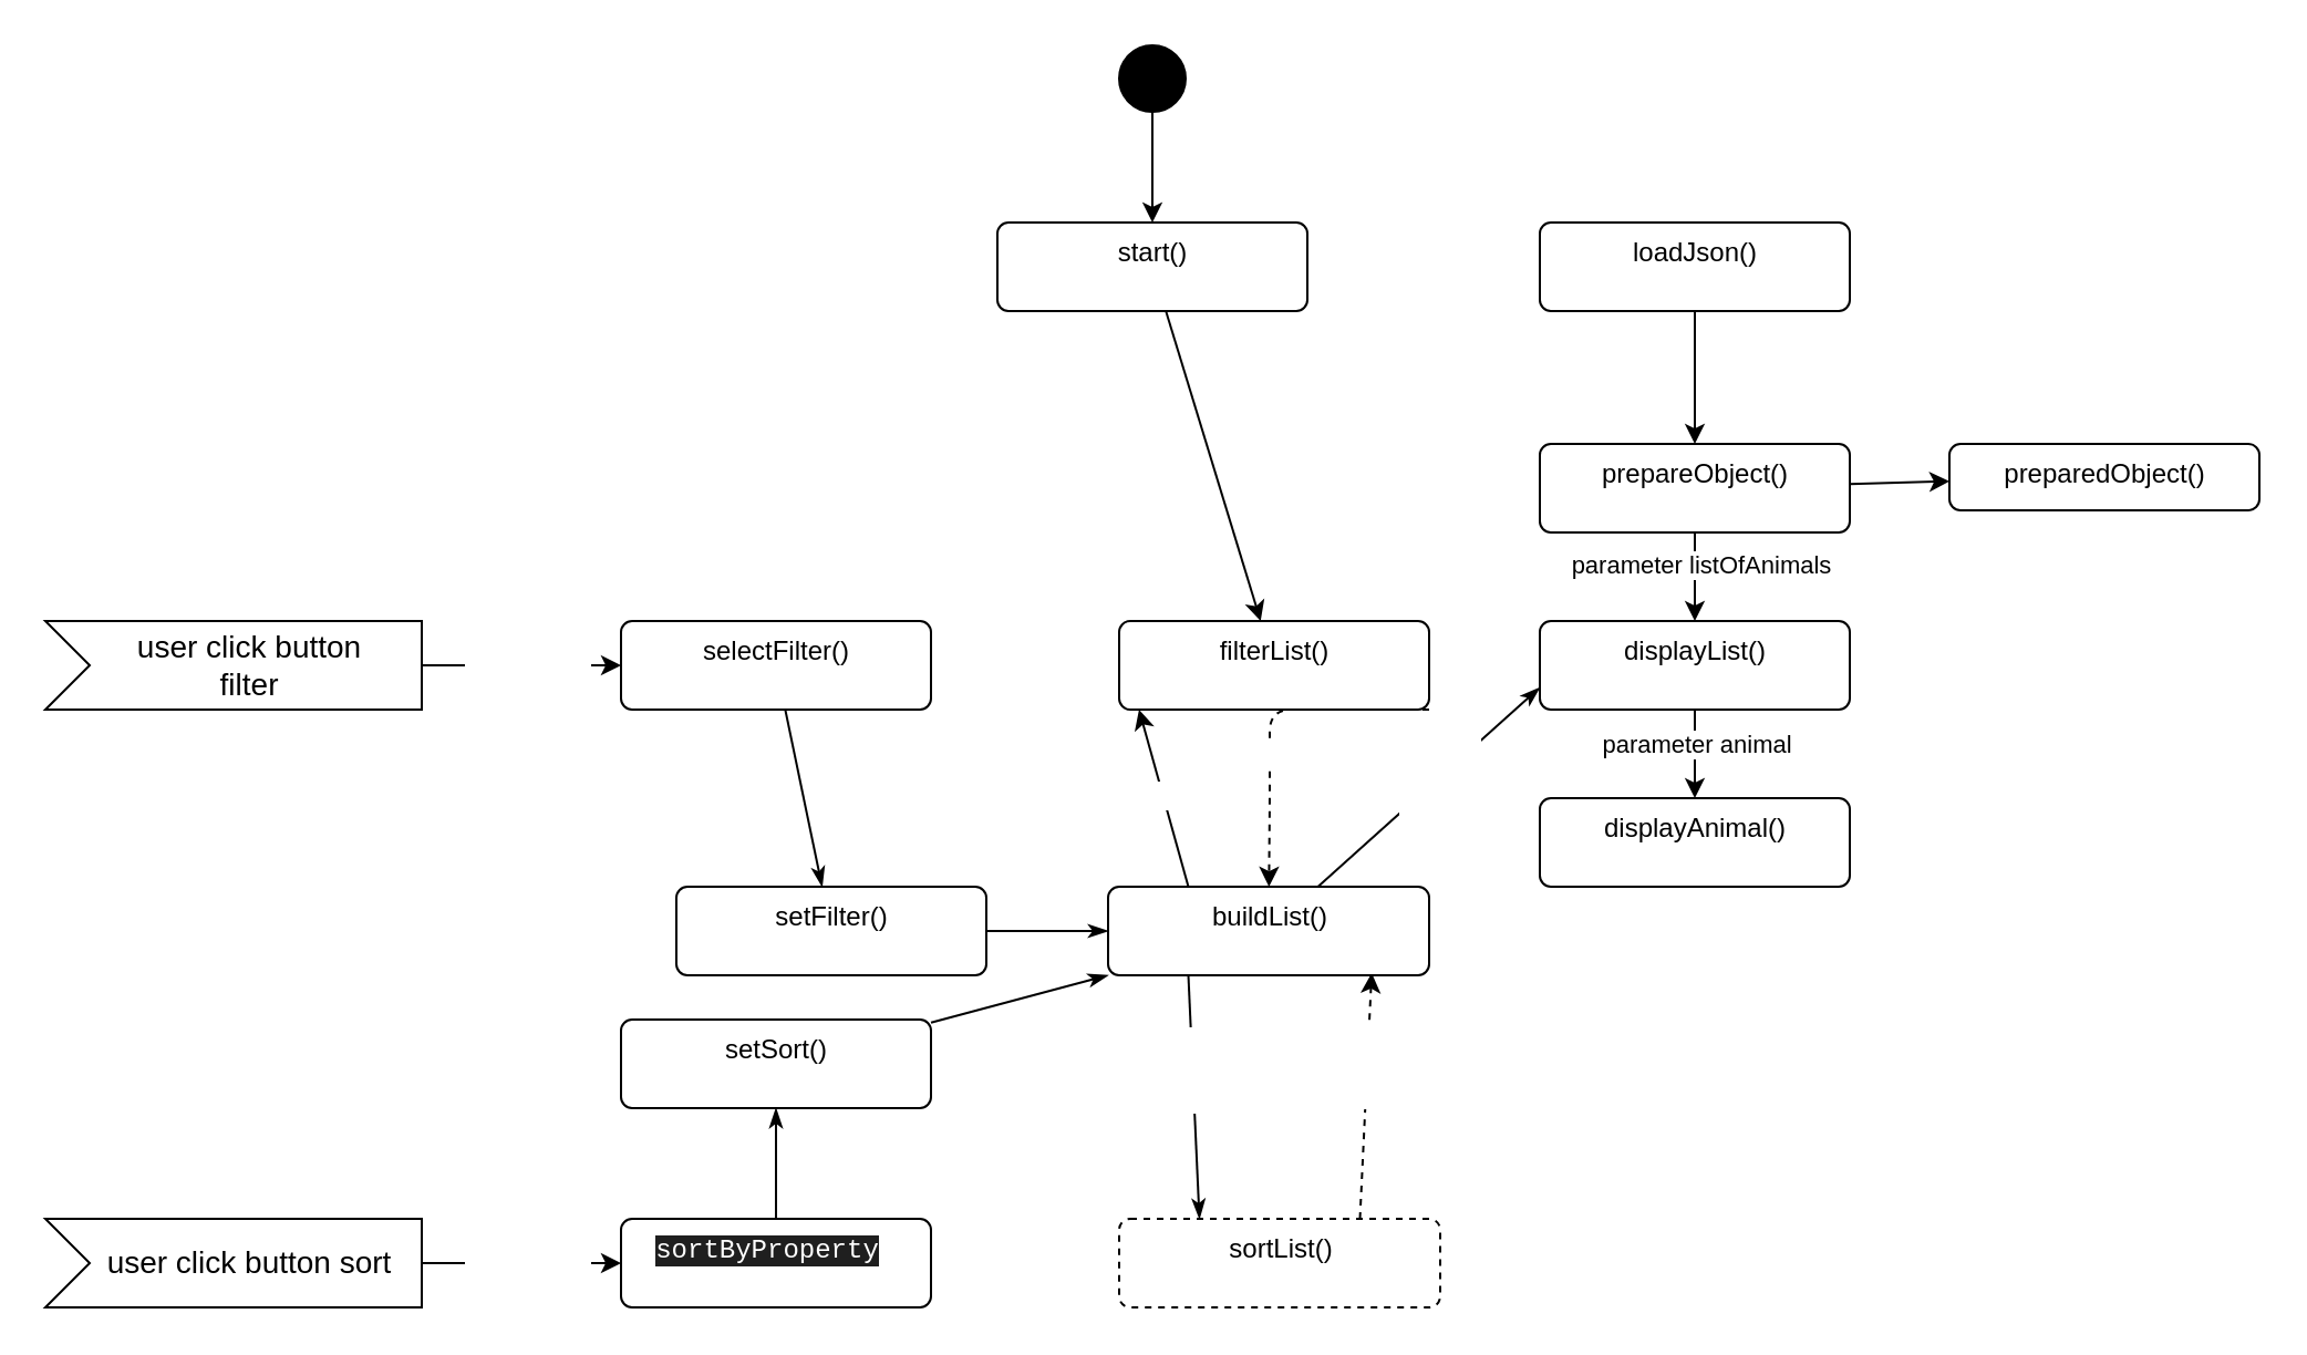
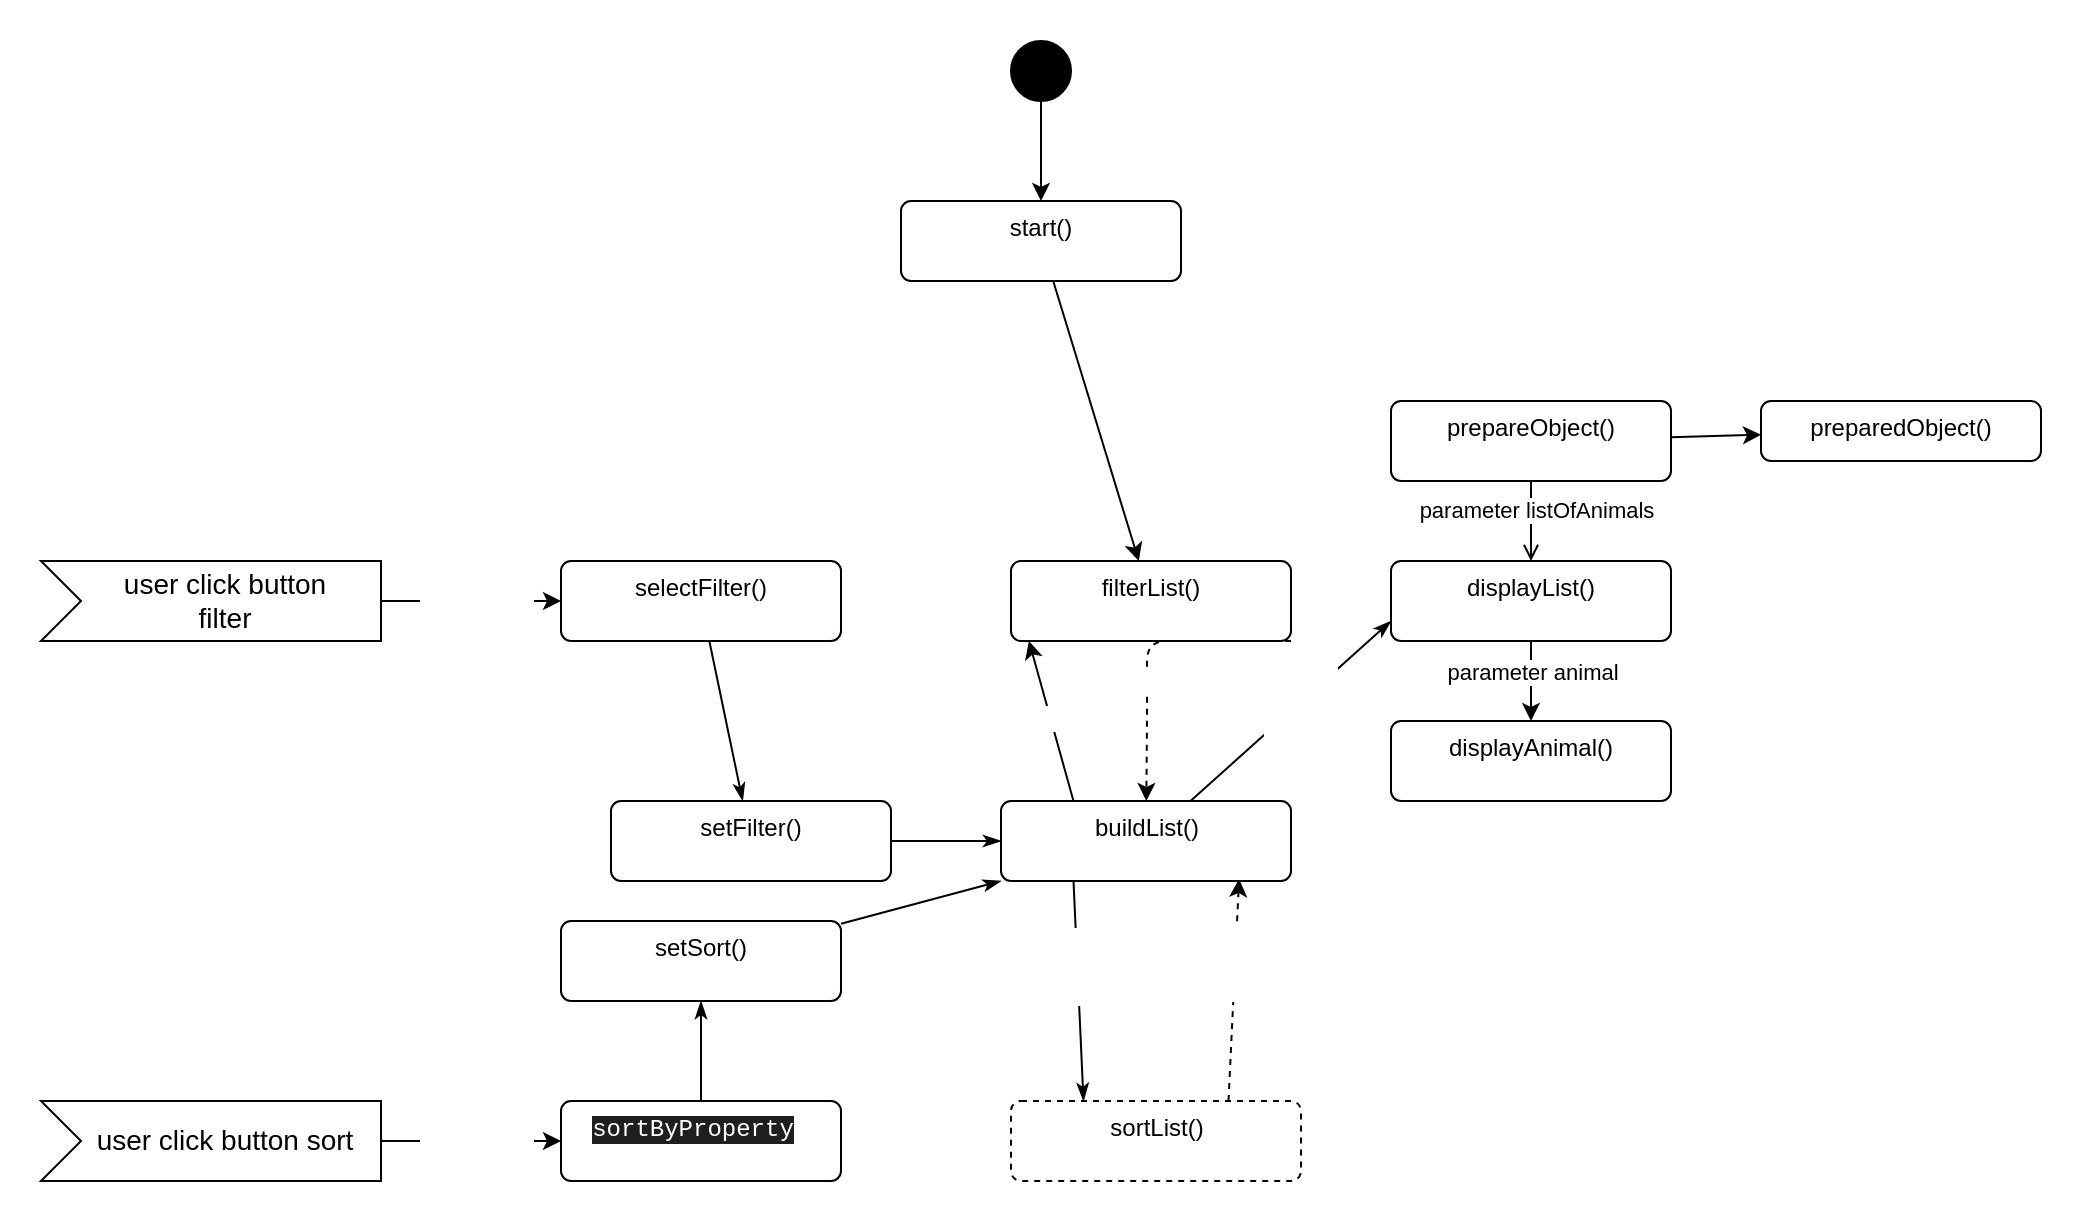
  <mxCell id="0" />
  <mxCell id="1" parent="0" />
  <mxCell id="2" value="" style="edgeStyle=none;html=1;" parent="1" source="3" target="5" edge="1"><mxGeometry relative="1" as="geometry" /></mxCell>
  <mxCell id="3" value="" style="ellipse;fillColor=strokeColor;" parent="1" vertex="1"><mxGeometry x="505" y="20" width="30" height="30" as="geometry" /></mxCell>
  <mxCell id="4" value="" style="edgeStyle=none;html=1;" parent="1" source="5" target="18" edge="1"><mxGeometry relative="1" as="geometry" /></mxCell>
  <mxCell id="5" value="start()" style="html=1;align=center;verticalAlign=top;rounded=1;absoluteArcSize=1;arcSize=10;dashed=0;" parent="1" vertex="1"><mxGeometry x="450" y="100" width="140" height="40" as="geometry" /></mxCell>
- <mxCell id="6" value="" style="edgeStyle=none;html=1;" parent="1" source="7" target="11" edge="1"><mxGeometry relative="1" as="geometry" /></mxCell>
- <mxCell id="7" value="loadJson()" style="html=1;align=center;verticalAlign=top;rounded=1;absoluteArcSize=1;arcSize=10;dashed=0;" parent="1" vertex="1"><mxGeometry x="695" y="100" width="140" height="40" as="geometry" /></mxCell>
  <mxCell id="8" value="" style="edgeStyle=none;html=1;" parent="1" source="11" target="12" edge="1"><mxGeometry relative="1" as="geometry" /></mxCell>
- <mxCell id="9" value="" style="edgeStyle=none;html=1;" parent="1" source="11" target="15" edge="1"><mxGeometry relative="1" as="geometry" /></mxCell>
+ <mxCell id="9" value="" style="edgeStyle=none;html=1;endArrow=open;" parent="1" source="11" target="15" edge="1"><mxGeometry relative="1" as="geometry" /></mxCell>
  <mxCell id="10" value="parameter listOfAnimals" style="edgeLabel;html=1;align=center;verticalAlign=middle;resizable=0;points=[];" parent="9" vertex="1" connectable="0"><mxGeometry x="-0.3" y="2" relative="1" as="geometry"><mxPoint as="offset" /></mxGeometry></mxCell>
  <mxCell id="11" value="prepareObject()" style="html=1;align=center;verticalAlign=top;rounded=1;absoluteArcSize=1;arcSize=10;dashed=0;" parent="1" vertex="1"><mxGeometry x="695" y="200" width="140" height="40" as="geometry" /></mxCell>
  <mxCell id="12" value="preparedObject()" style="html=1;align=center;verticalAlign=top;rounded=1;absoluteArcSize=1;arcSize=10;dashed=0;" parent="1" vertex="1"><mxGeometry x="880" y="200" width="140" height="30" as="geometry" /></mxCell>
  <mxCell id="13" value="" style="edgeStyle=none;html=1;" parent="1" source="15" target="16" edge="1"><mxGeometry relative="1" as="geometry" /></mxCell>
  <mxCell id="14" value="parameter animal" style="edgeLabel;html=1;align=center;verticalAlign=middle;resizable=0;points=[];" parent="13" vertex="1" connectable="0"><mxGeometry x="-0.25" relative="1" as="geometry"><mxPoint as="offset" /></mxGeometry></mxCell>
  <mxCell id="15" value="displayList()" style="html=1;align=center;verticalAlign=top;rounded=1;absoluteArcSize=1;arcSize=10;dashed=0;" parent="1" vertex="1"><mxGeometry x="695" y="280" width="140" height="40" as="geometry" /></mxCell>
  <mxCell id="16" value="displayAnimal()" style="html=1;align=center;verticalAlign=top;rounded=1;absoluteArcSize=1;arcSize=10;dashed=0;" parent="1" vertex="1"><mxGeometry x="695" y="360" width="140" height="40" as="geometry" /></mxCell>
  <mxCell id="17" value="return filtered list" style="edgeStyle=none;html=1;fontColor=#FFFFFF;exitX=1;exitY=1;exitDx=0;exitDy=0;dashed=1;" edge="1" parent="1" source="18" target="38"><mxGeometry x="0.21" relative="1" as="geometry"><Array as="points"><mxPoint x="573" y="320" /><mxPoint x="573" y="360" /></Array><mxPoint as="offset" /></mxGeometry></mxCell>
  <mxCell id="18" value="filterList()" style="html=1;align=center;verticalAlign=top;rounded=1;absoluteArcSize=1;arcSize=10;dashed=0;" parent="1" vertex="1"><mxGeometry x="505" y="280" width="140" height="40" as="geometry" /></mxCell>
  <mxCell id="19" value="" style="edgeStyle=none;html=1;fontColor=#FFFFFF;endArrow=classicThin;endFill=1;" edge="1" parent="1" source="20" target="40"><mxGeometry relative="1" as="geometry" /></mxCell>
  <mxCell id="20" value="selectFilter()" style="html=1;align=center;verticalAlign=top;rounded=1;absoluteArcSize=1;arcSize=10;dashed=0;" parent="1" vertex="1"><mxGeometry x="280" y="280" width="140" height="40" as="geometry" /></mxCell>
  <mxCell id="21" value="" style="edgeStyle=none;html=1;fontColor=#000000;" parent="1" source="23" target="20" edge="1"><mxGeometry relative="1" as="geometry" /></mxCell>
  <mxCell id="22" value="&lt;font color=&quot;#ffffff&quot;&gt;Event &quot;click&lt;/font&gt;" style="edgeLabel;html=1;align=center;verticalAlign=middle;resizable=0;points=[];fontColor=#000000;" parent="21" vertex="1" connectable="0"><mxGeometry x="0.044" y="1" relative="1" as="geometry"><mxPoint y="1" as="offset" /></mxGeometry></mxCell>
  <mxCell id="23" value="&lt;font color=&quot;#000000&quot;&gt;user click button&lt;br&gt;filter&lt;br&gt;&lt;/font&gt;" style="html=1;shape=mxgraph.infographic.ribbonSimple;notch1=20;notch2=0;align=center;verticalAlign=middle;fontSize=14;fontStyle=0;fillColor=#FFFFFF;flipH=0;spacingRight=0;spacingLeft=14;" parent="1" vertex="1"><mxGeometry x="20" y="280" width="170" height="40" as="geometry" /></mxCell>
  <mxCell id="24" style="edgeStyle=none;html=1;exitX=0.75;exitY=0;exitDx=0;exitDy=0;entryX=0.821;entryY=0.975;entryDx=0;entryDy=0;entryPerimeter=0;fontColor=#FFFFFF;dashed=1;" edge="1" parent="1" source="26" target="38"><mxGeometry relative="1" as="geometry" /></mxCell>
  <mxCell id="25" value="return filtered List&lt;br&gt;and sorted List&lt;br&gt;in one List" style="edgeLabel;html=1;align=center;verticalAlign=middle;resizable=0;points=[];fontColor=#FFFFFF;" vertex="1" connectable="0" parent="24"><mxGeometry x="0.298" y="-1" relative="1" as="geometry"><mxPoint x="27" y="2" as="offset" /></mxGeometry></mxCell>
  <mxCell id="26" value="sortList()" style="html=1;align=center;verticalAlign=top;rounded=1;absoluteArcSize=1;arcSize=10;dashed=1;" parent="1" vertex="1"><mxGeometry x="505" y="550" width="145" height="40" as="geometry" /></mxCell>
  <mxCell id="27" value="" style="edgeStyle=none;html=1;fontColor=#FFFFFF;endArrow=classicThin;endFill=1;" edge="1" parent="1" source="28" target="42"><mxGeometry relative="1" as="geometry" /></mxCell>
  <mxCell id="28" value="&lt;font color=&quot;#ffffff&quot;&gt;&lt;span style=&quot;background-color: rgb(31, 31, 31); font-family: Menlo, Monaco, &amp;quot;Courier New&amp;quot;, monospace;&quot;&gt;sortByProperty&lt;/span&gt;()&lt;/font&gt;" style="html=1;align=center;verticalAlign=top;rounded=1;absoluteArcSize=1;arcSize=10;dashed=0;" parent="1" vertex="1"><mxGeometry x="280" y="550" width="140" height="40" as="geometry" /></mxCell>
  <mxCell id="29" value="" style="edgeStyle=none;html=1;fontColor=#000000;" parent="1" source="31" target="28" edge="1"><mxGeometry relative="1" as="geometry" /></mxCell>
  <mxCell id="30" value="&lt;font color=&quot;#ffffff&quot;&gt;Event &quot;click&lt;/font&gt;" style="edgeLabel;html=1;align=center;verticalAlign=middle;resizable=0;points=[];fontColor=#000000;" parent="29" vertex="1" connectable="0"><mxGeometry x="0.044" y="1" relative="1" as="geometry"><mxPoint y="1" as="offset" /></mxGeometry></mxCell>
  <mxCell id="31" value="&lt;font color=&quot;#000000&quot;&gt;user click button sort&lt;br&gt;&lt;/font&gt;" style="html=1;shape=mxgraph.infographic.ribbonSimple;notch1=20;notch2=0;align=center;verticalAlign=middle;fontSize=14;fontStyle=0;fillColor=#FFFFFF;flipH=0;spacingRight=0;spacingLeft=14;" parent="1" vertex="1"><mxGeometry x="20" y="550" width="170" height="40" as="geometry" /></mxCell>
  <mxCell id="32" style="edgeStyle=none;html=1;exitX=0.25;exitY=0;exitDx=0;exitDy=0;entryX=0.064;entryY=1;entryDx=0;entryDy=0;entryPerimeter=0;fontColor=#FFFFFF;" edge="1" parent="1" source="38" target="18"><mxGeometry relative="1" as="geometry" /></mxCell>
  <mxCell id="33" value="call filterList()" style="edgeLabel;html=1;align=center;verticalAlign=middle;resizable=0;points=[];fontColor=#FFFFFF;" vertex="1" connectable="0" parent="32"><mxGeometry x="0.041" y="-1" relative="1" as="geometry"><mxPoint as="offset" /></mxGeometry></mxCell>
  <mxCell id="34" style="edgeStyle=none;html=1;exitX=0.25;exitY=1;exitDx=0;exitDy=0;entryX=0.25;entryY=0;entryDx=0;entryDy=0;fontColor=#FFFFFF;endArrow=classicThin;endFill=1;" edge="1" parent="1" source="38" target="26"><mxGeometry relative="1" as="geometry" /></mxCell>
  <mxCell id="35" value="call sortList()&lt;br&gt;and send&lt;br&gt;filtered list" style="edgeLabel;html=1;align=center;verticalAlign=middle;resizable=0;points=[];fontColor=#FFFFFF;" vertex="1" connectable="0" parent="34"><mxGeometry x="-0.217" y="2" relative="1" as="geometry"><mxPoint as="offset" /></mxGeometry></mxCell>
  <mxCell id="36" style="edgeStyle=none;html=1;entryX=0;entryY=0.75;entryDx=0;entryDy=0;fontColor=#FFFFFF;endArrow=classicThin;endFill=1;" edge="1" parent="1" source="38" target="15"><mxGeometry relative="1" as="geometry" /></mxCell>
  <mxCell id="37" value="return a&lt;br&gt;finished&lt;br&gt;list" style="edgeLabel;html=1;align=center;verticalAlign=middle;resizable=0;points=[];fontColor=#FFFFFF;" vertex="1" connectable="0" parent="36"><mxGeometry x="0.101" relative="1" as="geometry"><mxPoint as="offset" /></mxGeometry></mxCell>
  <mxCell id="38" value="buildList()" style="html=1;align=center;verticalAlign=top;rounded=1;absoluteArcSize=1;arcSize=10;dashed=0;" vertex="1" parent="1"><mxGeometry x="500" y="400" width="145" height="40" as="geometry" /></mxCell>
  <mxCell id="39" value="" style="edgeStyle=none;html=1;fontColor=#FFFFFF;endArrow=classicThin;endFill=1;" edge="1" parent="1" source="40" target="38"><mxGeometry relative="1" as="geometry" /></mxCell>
  <mxCell id="40" value="setFilter()" style="html=1;align=center;verticalAlign=top;rounded=1;absoluteArcSize=1;arcSize=10;dashed=0;" vertex="1" parent="1"><mxGeometry x="305" y="400" width="140" height="40" as="geometry" /></mxCell>
  <mxCell id="41" style="edgeStyle=none;html=1;entryX=0;entryY=1;entryDx=0;entryDy=0;fontColor=#FFFFFF;endArrow=classicThin;endFill=1;" edge="1" parent="1" source="42" target="38"><mxGeometry relative="1" as="geometry" /></mxCell>
  <mxCell id="42" value="setSort()" style="html=1;align=center;verticalAlign=top;rounded=1;absoluteArcSize=1;arcSize=10;dashed=0;" vertex="1" parent="1"><mxGeometry x="280" y="460" width="140" height="40" as="geometry" /></mxCell>
